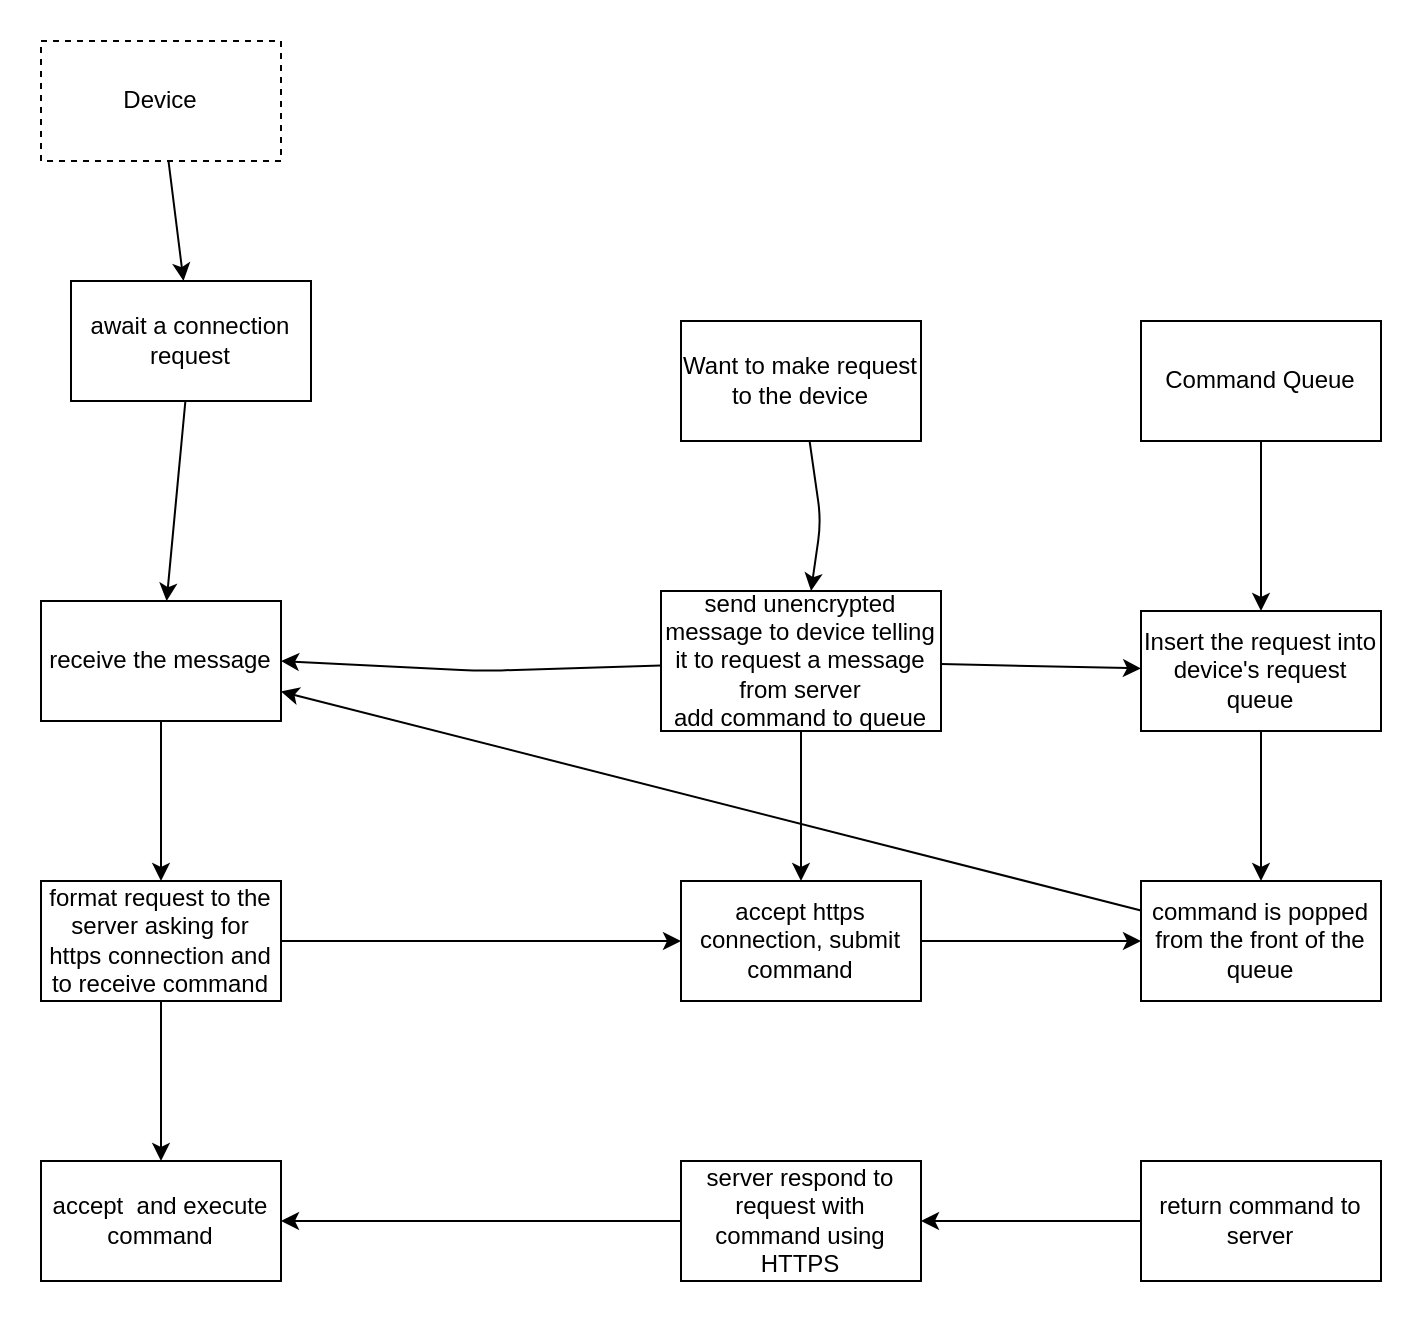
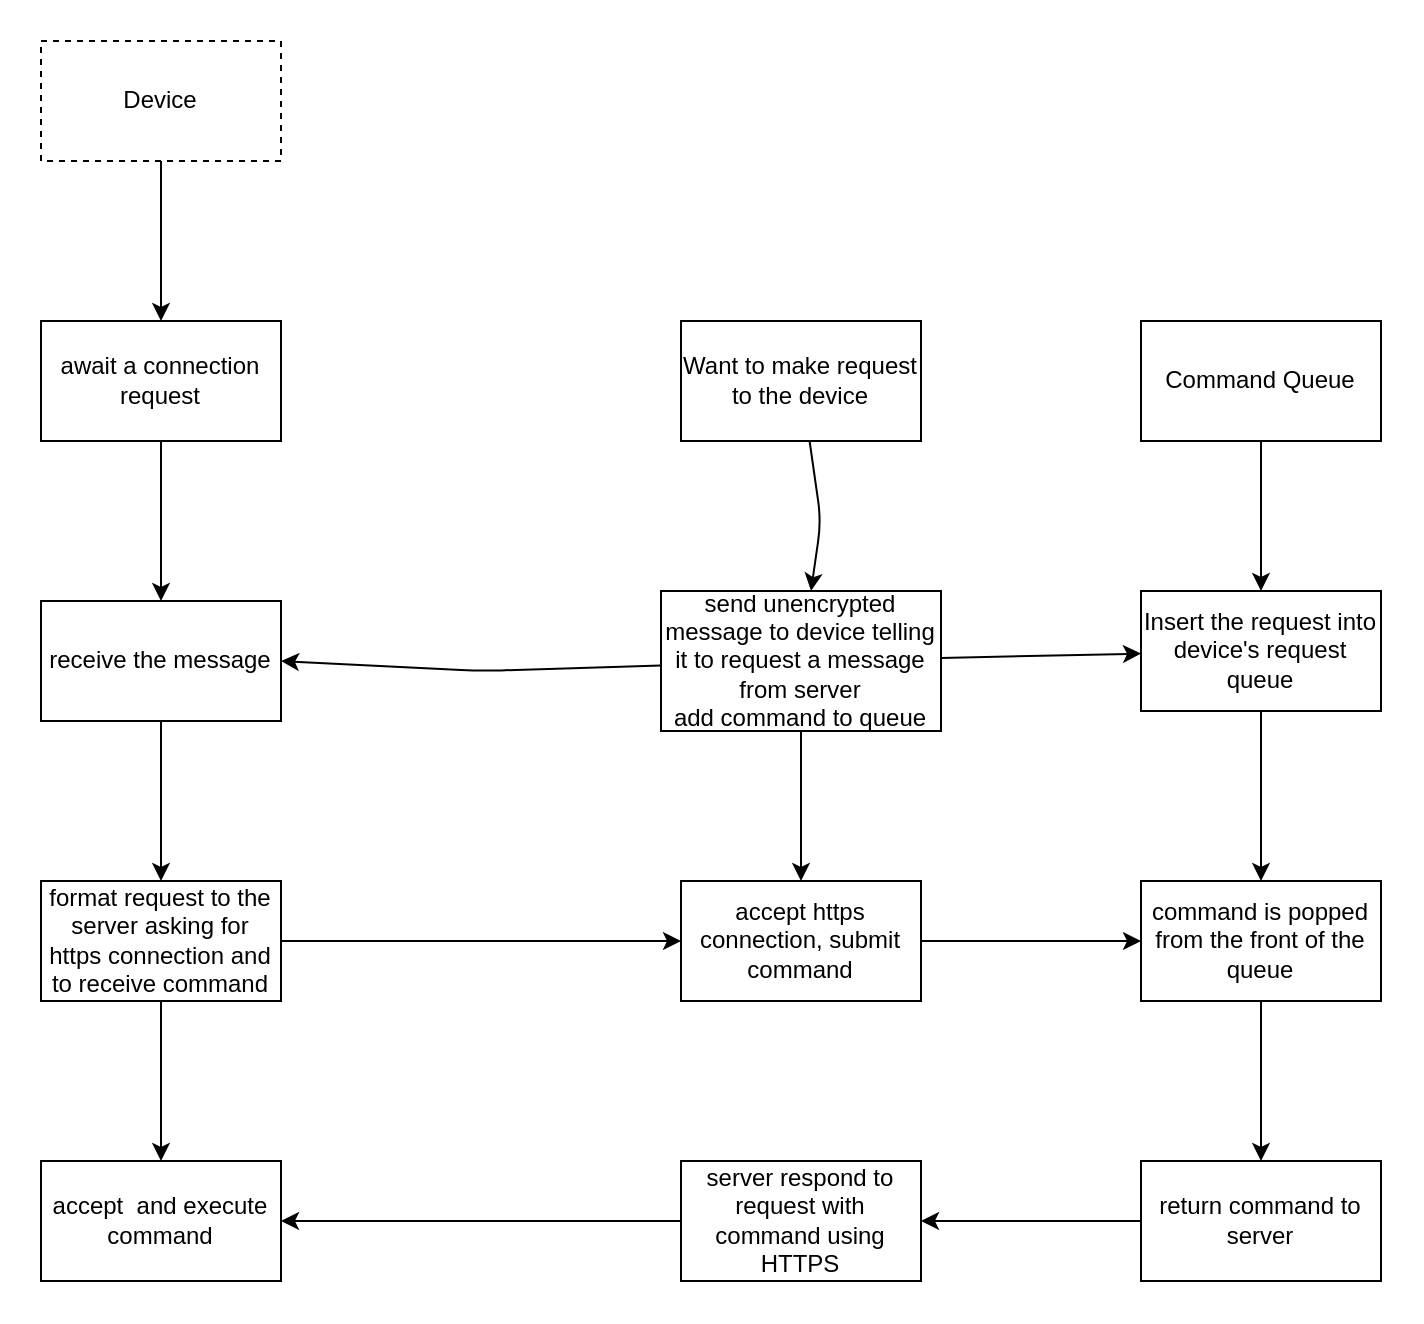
  <mxCell id="0" />
  <mxCell id="1" parent="0" />
  <mxCell id="2" value="" style="edgeStyle=none;html=1;" edge="1" parent="1" source="3" target="11"><mxGeometry relative="1" as="geometry" /></mxCell>
  <mxCell id="3" value="Device" style="rounded=0;whiteSpace=wrap;html=1;dashed=1;" vertex="1" parent="1"><mxGeometry x="20" y="20" width="120" height="60" as="geometry" /></mxCell>
  <mxCell id="4" value="" style="edgeStyle=none;html=1;" edge="1" parent="1" source="5" target="9"><mxGeometry relative="1" as="geometry"><Array as="points"><mxPoint x="410" y="260" /></Array></mxGeometry></mxCell>
  <mxCell id="5" value="Want to make request to the device" style="rounded=0;whiteSpace=wrap;html=1;" vertex="1" parent="1"><mxGeometry x="340" y="160" width="120" height="60" as="geometry" /></mxCell>
  <mxCell id="6" style="edgeStyle=none;html=1;entryX=1;entryY=0.5;entryDx=0;entryDy=0;" edge="1" parent="1" source="9" target="13"><mxGeometry relative="1" as="geometry"><Array as="points"><mxPoint x="240" y="335" /></Array></mxGeometry></mxCell>
  <mxCell id="7" style="edgeStyle=none;html=1;entryX=0.5;entryY=0;entryDx=0;entryDy=0;" edge="1" parent="1" source="9" target="18"><mxGeometry relative="1" as="geometry"><Array as="points"><mxPoint x="400" y="400" /></Array></mxGeometry></mxCell>
  <mxCell id="8" value="" style="edgeStyle=none;html=1;" edge="1" parent="1" source="9" target="20"><mxGeometry relative="1" as="geometry" /></mxCell>
  <mxCell id="9" value="send unencrypted message to device telling it to request a message from server&lt;br&gt;add command to queue" style="whiteSpace=wrap;html=1;rounded=0;" vertex="1" parent="1"><mxGeometry x="330" y="295" width="140" height="70" as="geometry" /></mxCell>
  <mxCell id="10" value="" style="edgeStyle=none;html=1;" edge="1" parent="1" source="11" target="13"><mxGeometry relative="1" as="geometry" /></mxCell>
- <mxCell id="11" value="await a connection request" style="whiteSpace=wrap;html=1;rounded=0;" vertex="1" parent="1"><mxGeometry x="35" y="140" width="120" height="60" as="geometry" /></mxCell>
+ <mxCell id="11" value="await a connection request" style="whiteSpace=wrap;html=1;rounded=0;" vertex="1" parent="1"><mxGeometry x="20" y="160" width="120" height="60" as="geometry" /></mxCell>
  <mxCell id="12" value="" style="edgeStyle=none;html=1;" edge="1" parent="1" source="13" target="16"><mxGeometry relative="1" as="geometry" /></mxCell>
  <mxCell id="13" value="receive the message" style="whiteSpace=wrap;html=1;rounded=0;" vertex="1" parent="1"><mxGeometry x="20" y="300" width="120" height="60" as="geometry" /></mxCell>
  <mxCell id="14" value="" style="edgeStyle=none;html=1;" edge="1" parent="1" source="16" target="18"><mxGeometry relative="1" as="geometry" /></mxCell>
  <mxCell id="15" value="" style="edgeStyle=none;html=1;" edge="1" parent="1" source="16" target="27"><mxGeometry relative="1" as="geometry" /></mxCell>
  <mxCell id="16" value="format request to the server asking for https connection and to receive command" style="whiteSpace=wrap;html=1;rounded=0;" vertex="1" parent="1"><mxGeometry x="20" y="440" width="120" height="60" as="geometry" /></mxCell>
  <mxCell id="17" value="" style="edgeStyle=none;html=1;" edge="1" parent="1" source="18" target="22"><mxGeometry relative="1" as="geometry" /></mxCell>
  <mxCell id="18" value="accept https connection, submit command" style="whiteSpace=wrap;html=1;rounded=0;" vertex="1" parent="1"><mxGeometry x="340" y="440" width="120" height="60" as="geometry" /></mxCell>
  <mxCell id="19" value="" style="edgeStyle=none;html=1;" edge="1" parent="1" source="20" target="22"><mxGeometry relative="1" as="geometry" /></mxCell>
- <mxCell id="20" value="Insert the request into device's request queue" style="whiteSpace=wrap;html=1;rounded=0;" vertex="1" parent="1"><mxGeometry x="570" y="305" width="120" height="60" as="geometry" /></mxCell>
- <mxCell id="21" value="" style="edgeStyle=none;html=1;" edge="1" parent="1" source="22" target="13"><mxGeometry relative="1" as="geometry" /></mxCell>
+ <mxCell id="20" value="Insert the request into device's request queue" style="whiteSpace=wrap;html=1;rounded=0;" vertex="1" parent="1"><mxGeometry x="570" y="295" width="120" height="60" as="geometry" /></mxCell>
+ <mxCell id="21" value="" style="edgeStyle=none;html=1;" edge="1" parent="1" source="22" target="24"><mxGeometry relative="1" as="geometry" /></mxCell>
  <mxCell id="22" value="command is popped from the front of the queue" style="whiteSpace=wrap;html=1;rounded=0;" vertex="1" parent="1"><mxGeometry x="570" y="440" width="120" height="60" as="geometry" /></mxCell>
  <mxCell id="23" value="" style="edgeStyle=none;html=1;" edge="1" parent="1" source="24" target="26"><mxGeometry relative="1" as="geometry" /></mxCell>
  <mxCell id="24" value="return command to server" style="whiteSpace=wrap;html=1;rounded=0;" vertex="1" parent="1"><mxGeometry x="570" y="580" width="120" height="60" as="geometry" /></mxCell>
  <mxCell id="25" value="" style="edgeStyle=none;html=1;" edge="1" parent="1" source="26" target="27"><mxGeometry relative="1" as="geometry" /></mxCell>
  <mxCell id="26" value="server respond to request with command using HTTPS" style="whiteSpace=wrap;html=1;rounded=0;" vertex="1" parent="1"><mxGeometry x="340" y="580" width="120" height="60" as="geometry" /></mxCell>
  <mxCell id="27" value="accept&amp;nbsp; and execute command" style="whiteSpace=wrap;html=1;rounded=0;" vertex="1" parent="1"><mxGeometry x="20" y="580" width="120" height="60" as="geometry" /></mxCell>
  <mxCell id="28" value="" style="edgeStyle=none;html=1;" edge="1" parent="1" source="29" target="20"><mxGeometry relative="1" as="geometry" /></mxCell>
  <mxCell id="29" value="Command Queue" style="rounded=0;whiteSpace=wrap;html=1;" vertex="1" parent="1"><mxGeometry x="570" y="160" width="120" height="60" as="geometry" /></mxCell>
